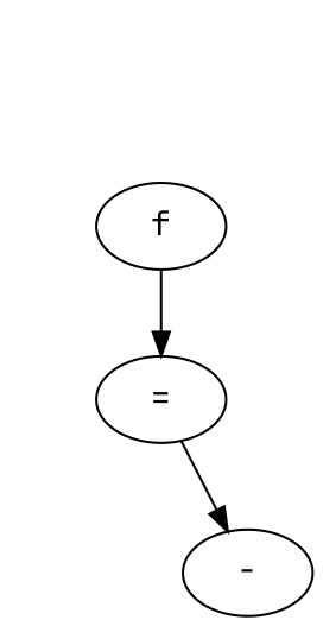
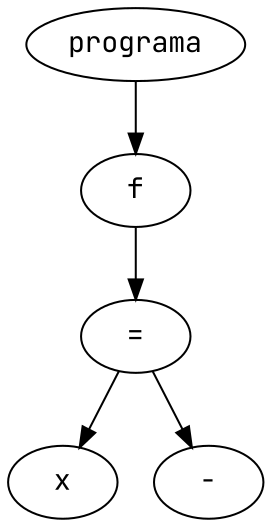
  digraph {
    fontname="JetBrains Mono"
    node [fontname="JetBrains Mono"]
    edge [fontname="JetBrains Mono"]
+   n1 [label=programa]
    n2 [label=f]
    n3 [label="="]
+   n4 [label=x]
    n5 [label="-"]
+   n1 -> n2
    n2 -> n3
+   n3 -> n4
    n3 -> n5
  }
